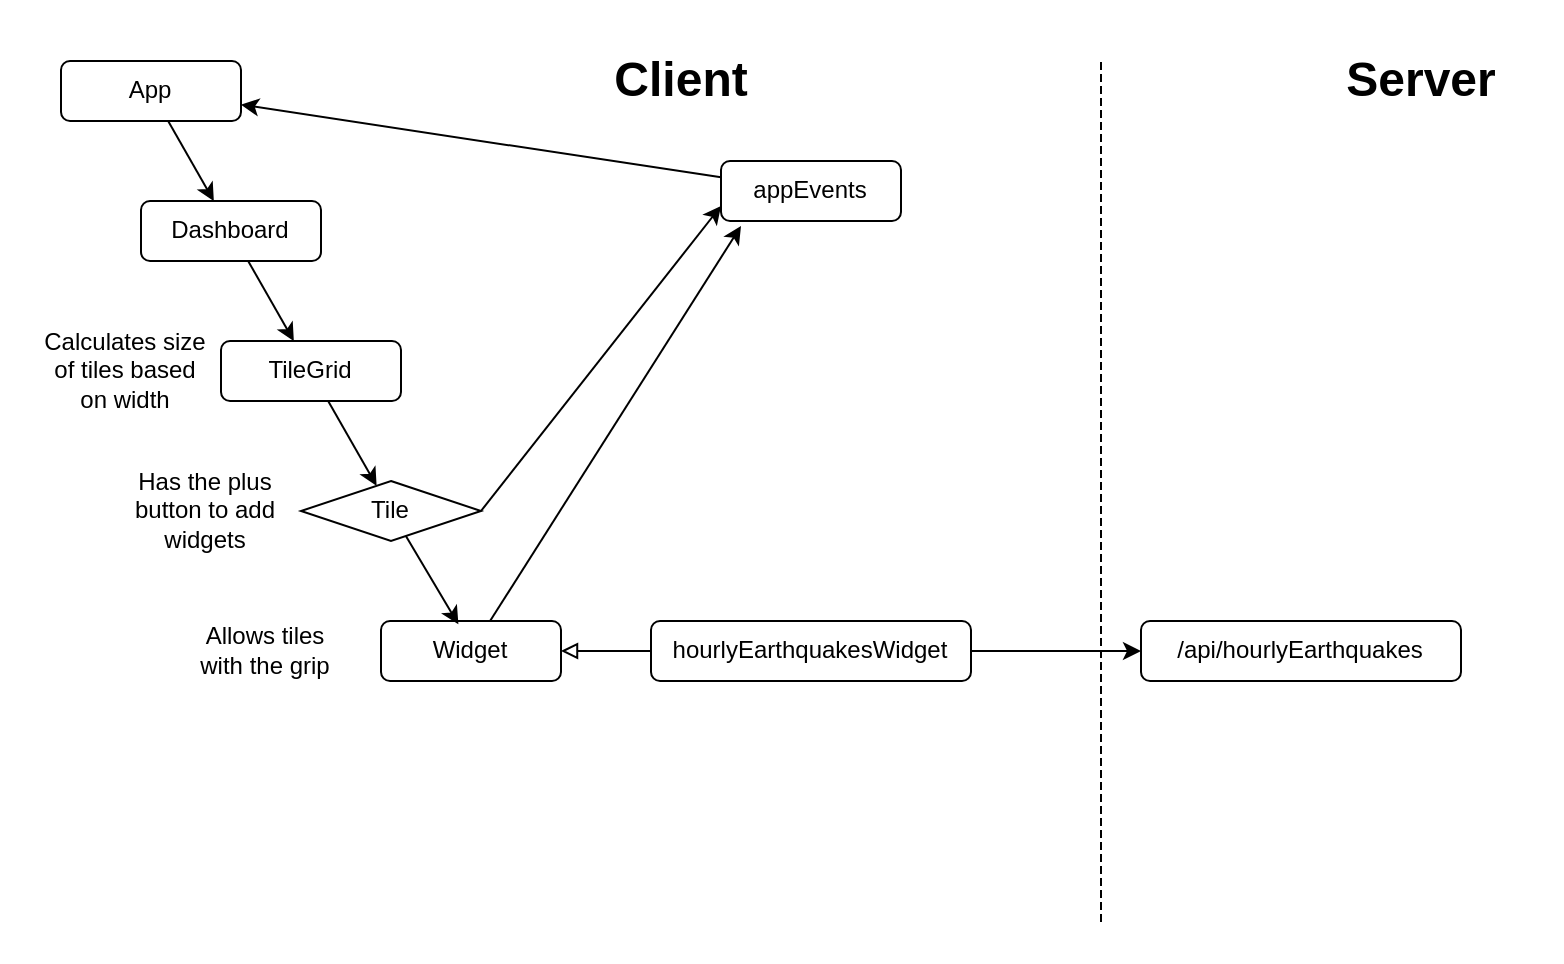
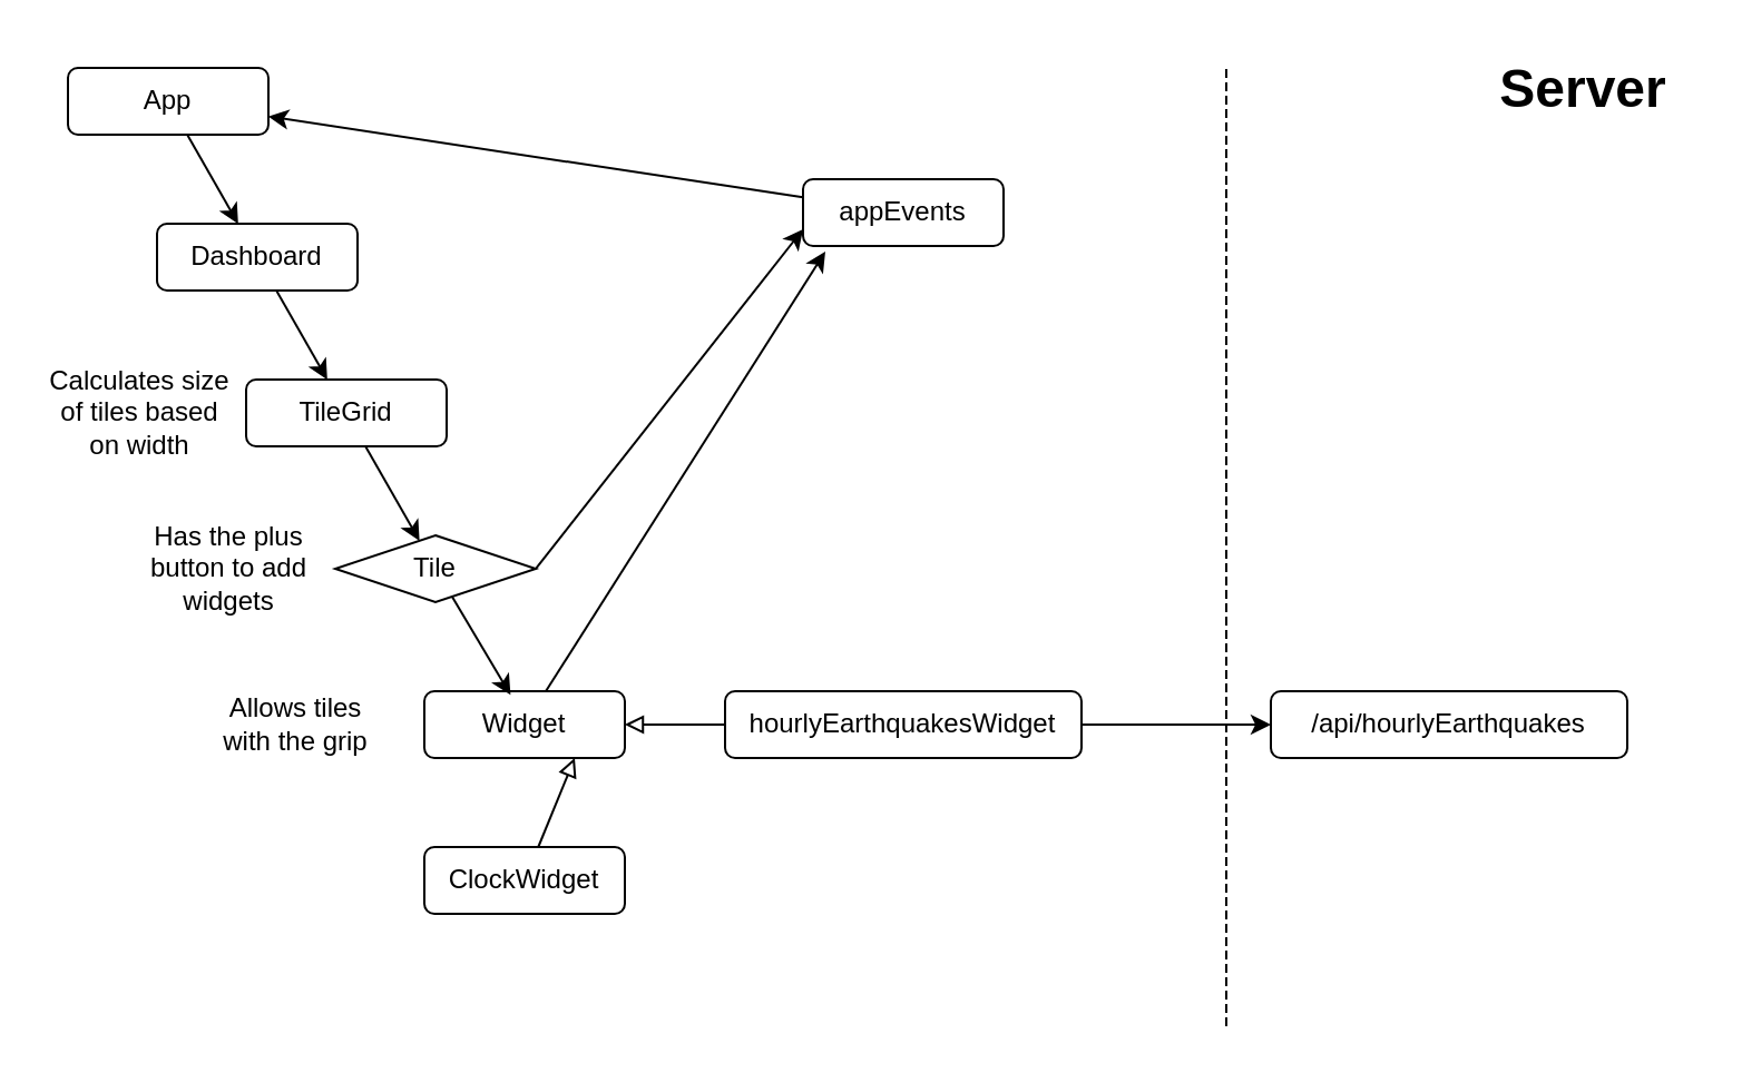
  <mxCell id="0" />
  <mxCell id="1" parent="0" />
  <mxCell id="2" value="App" style="rounded=1;whiteSpace=wrap;html=1;" vertex="1" parent="1"><mxGeometry x="30" y="30" width="90" height="30" as="geometry" /></mxCell>
  <mxCell id="3" value="Dashboard" style="rounded=1;whiteSpace=wrap;html=1;" vertex="1" parent="1"><mxGeometry x="70" y="100" width="90" height="30" as="geometry" /></mxCell>
  <mxCell id="4" value="TileGrid" style="rounded=1;whiteSpace=wrap;html=1;" vertex="1" parent="1"><mxGeometry x="110" y="170" width="90" height="30" as="geometry" /></mxCell>
  <mxCell id="5" value="Tile" style="rhombus;whiteSpace=wrap;html=1;" vertex="1" parent="1"><mxGeometry x="150" y="240" width="90" height="30" as="geometry" /></mxCell>
  <mxCell id="6" value="Widget" style="rounded=1;whiteSpace=wrap;html=1;" vertex="1" parent="1"><mxGeometry x="190" y="310" width="90" height="30" as="geometry" /></mxCell>
  <mxCell id="7" value="appEvents" style="rounded=1;whiteSpace=wrap;html=1;" vertex="1" parent="1"><mxGeometry x="360" y="80" width="90" height="30" as="geometry" /></mxCell>
  <mxCell id="8" value="" style="endArrow=classic;html=1;" edge="1" parent="1" source="7" target="2"><mxGeometry width="50" height="50" relative="1" as="geometry"><mxPoint x="380" y="40" as="sourcePoint" /><mxPoint x="260" y="30" as="targetPoint" /></mxGeometry></mxCell>
  <mxCell id="9" value="" style="endArrow=classic;html=1;exitX=1;exitY=0.5;exitDx=0;exitDy=0;entryX=0;entryY=0.75;entryDx=0;entryDy=0;" edge="1" parent="1" source="5" target="7"><mxGeometry width="50" height="50" relative="1" as="geometry"><mxPoint x="130" y="47.5" as="sourcePoint" /><mxPoint x="370" y="105" as="targetPoint" /></mxGeometry></mxCell>
  <mxCell id="10" value="" style="endArrow=classic;html=1;" edge="1" parent="1" source="2" target="3"><mxGeometry width="50" height="50" relative="1" as="geometry"><mxPoint x="30" y="330" as="sourcePoint" /><mxPoint x="80" y="280" as="targetPoint" /></mxGeometry></mxCell>
  <mxCell id="11" value="" style="endArrow=classic;html=1;" edge="1" parent="1" source="3" target="4"><mxGeometry width="50" height="50" relative="1" as="geometry"><mxPoint x="93.571" y="70" as="sourcePoint" /><mxPoint x="116.429" y="110" as="targetPoint" /></mxGeometry></mxCell>
  <mxCell id="12" value="" style="endArrow=classic;html=1;" edge="1" parent="1" source="4" target="5"><mxGeometry width="50" height="50" relative="1" as="geometry"><mxPoint x="133.571" y="140" as="sourcePoint" /><mxPoint x="156.429" y="180" as="targetPoint" /></mxGeometry></mxCell>
  <mxCell id="13" value="" style="endArrow=classic;html=1;entryX=0.43;entryY=0.056;entryDx=0;entryDy=0;entryPerimeter=0;" edge="1" parent="1" source="5" target="6"><mxGeometry width="50" height="50" relative="1" as="geometry"><mxPoint x="200" y="260" as="sourcePoint" /><mxPoint x="196.429" y="250" as="targetPoint" /></mxGeometry></mxCell>
+ <mxCell id="14" value="ClockWidget" style="rounded=1;whiteSpace=wrap;html=1;" vertex="1" parent="1"><mxGeometry x="190" y="380" width="90" height="30" as="geometry" /></mxCell>
  <mxCell id="15" value="" style="endArrow=classic;html=1;entryX=0;entryY=0.75;entryDx=0;entryDy=0;" edge="1" parent="1" source="6"><mxGeometry width="50" height="50" relative="1" as="geometry"><mxPoint x="250" y="265" as="sourcePoint" /><mxPoint x="370" y="112.5" as="targetPoint" /></mxGeometry></mxCell>
  <mxCell id="16" value="hourlyEarthquakesWidget" style="rounded=1;whiteSpace=wrap;html=1;" vertex="1" parent="1"><mxGeometry x="325" y="310" width="160" height="30" as="geometry" /></mxCell>
  <mxCell id="17" value="" style="endArrow=block;html=1;endFill=0;exitX=0;exitY=0.5;exitDx=0;exitDy=0;" edge="1" parent="1" source="16" target="6"><mxGeometry width="50" height="50" relative="1" as="geometry"><mxPoint x="380" y="310" as="sourcePoint" /><mxPoint x="362.857" y="390" as="targetPoint" /></mxGeometry></mxCell>
+ <mxCell id="18" value="" style="endArrow=block;html=1;endFill=0;entryX=0.75;entryY=1;entryDx=0;entryDy=0;" edge="1" parent="1" source="14" target="6"><mxGeometry width="50" height="50" relative="1" as="geometry"><mxPoint x="377.5" y="340" as="sourcePoint" /><mxPoint x="290" y="336.698" as="targetPoint" /></mxGeometry></mxCell>
  <mxCell id="19" value="" style="shape=partialRectangle;whiteSpace=wrap;html=1;right=0;top=0;bottom=0;fillColor=none;routingCenterX=-0.5;dashed=1;" vertex="1" parent="1"><mxGeometry x="550" y="30" width="30" height="430" as="geometry" /></mxCell>
  <mxCell id="20" value="Server" style="text;strokeColor=none;fillColor=none;html=1;fontSize=24;fontStyle=1;verticalAlign=middle;align=center;dashed=1;" vertex="1" parent="1"><mxGeometry x="660" y="20" width="100" height="40" as="geometry" /></mxCell>
- <mxCell id="21" value="Client" style="text;strokeColor=none;fillColor=none;html=1;fontSize=24;fontStyle=1;verticalAlign=middle;align=center;dashed=1;" vertex="1" parent="1"><mxGeometry x="290" y="20" width="100" height="40" as="geometry" /></mxCell>
  <mxCell id="22" value="/api/hourlyEarthquakes" style="rounded=1;whiteSpace=wrap;html=1;" vertex="1" parent="1"><mxGeometry x="570" y="310" width="160" height="30" as="geometry" /></mxCell>
  <mxCell id="23" value="" style="endArrow=classic;html=1;exitX=1;exitY=0.5;exitDx=0;exitDy=0;" edge="1" parent="1" source="16" target="22"><mxGeometry width="50" height="50" relative="1" as="geometry"><mxPoint x="250" y="265" as="sourcePoint" /><mxPoint x="370" y="112.5" as="targetPoint" /></mxGeometry></mxCell>
  <mxCell id="24" value="Calculates size of tiles based on width" style="text;html=1;strokeColor=none;fillColor=none;align=center;verticalAlign=middle;whiteSpace=wrap;rounded=0;dashed=1;" vertex="1" parent="1"><mxGeometry x="20" y="175" width="85" height="20" as="geometry" /></mxCell>
  <mxCell id="25" value="Allows tiles with the grip" style="text;html=1;strokeColor=none;fillColor=none;align=center;verticalAlign=middle;whiteSpace=wrap;rounded=0;dashed=1;" vertex="1" parent="1"><mxGeometry x="90" y="315" width="85" height="20" as="geometry" /></mxCell>
  <mxCell id="26" value="Has the plus button to add widgets" style="text;html=1;strokeColor=none;fillColor=none;align=center;verticalAlign=middle;whiteSpace=wrap;rounded=0;dashed=1;" vertex="1" parent="1"><mxGeometry x="60" y="245" width="85" height="20" as="geometry" /></mxCell>
